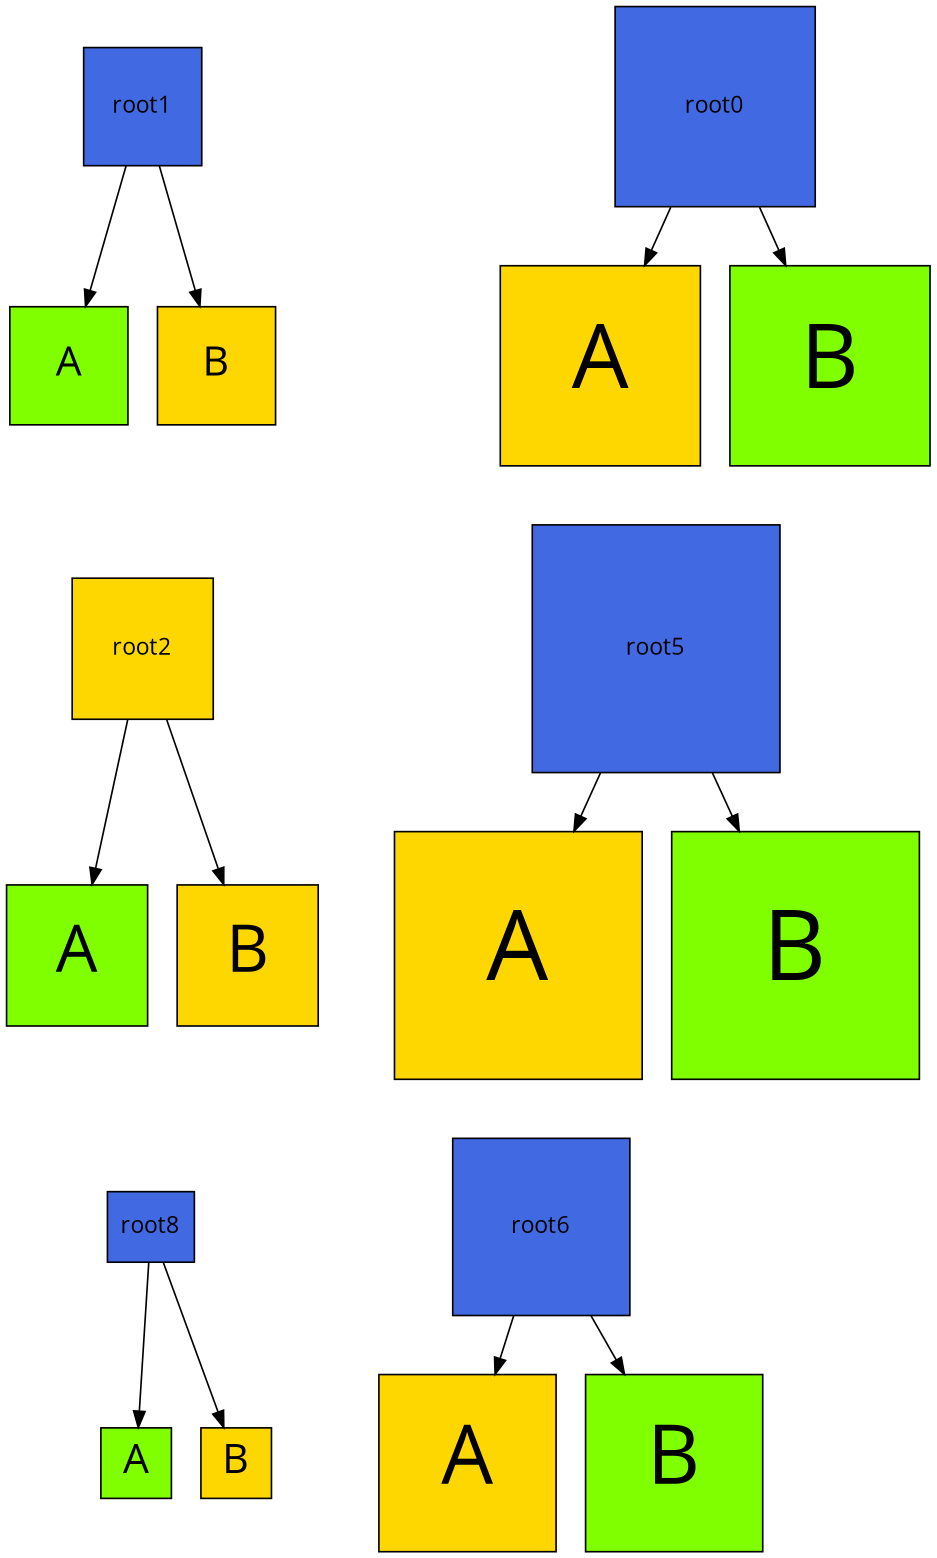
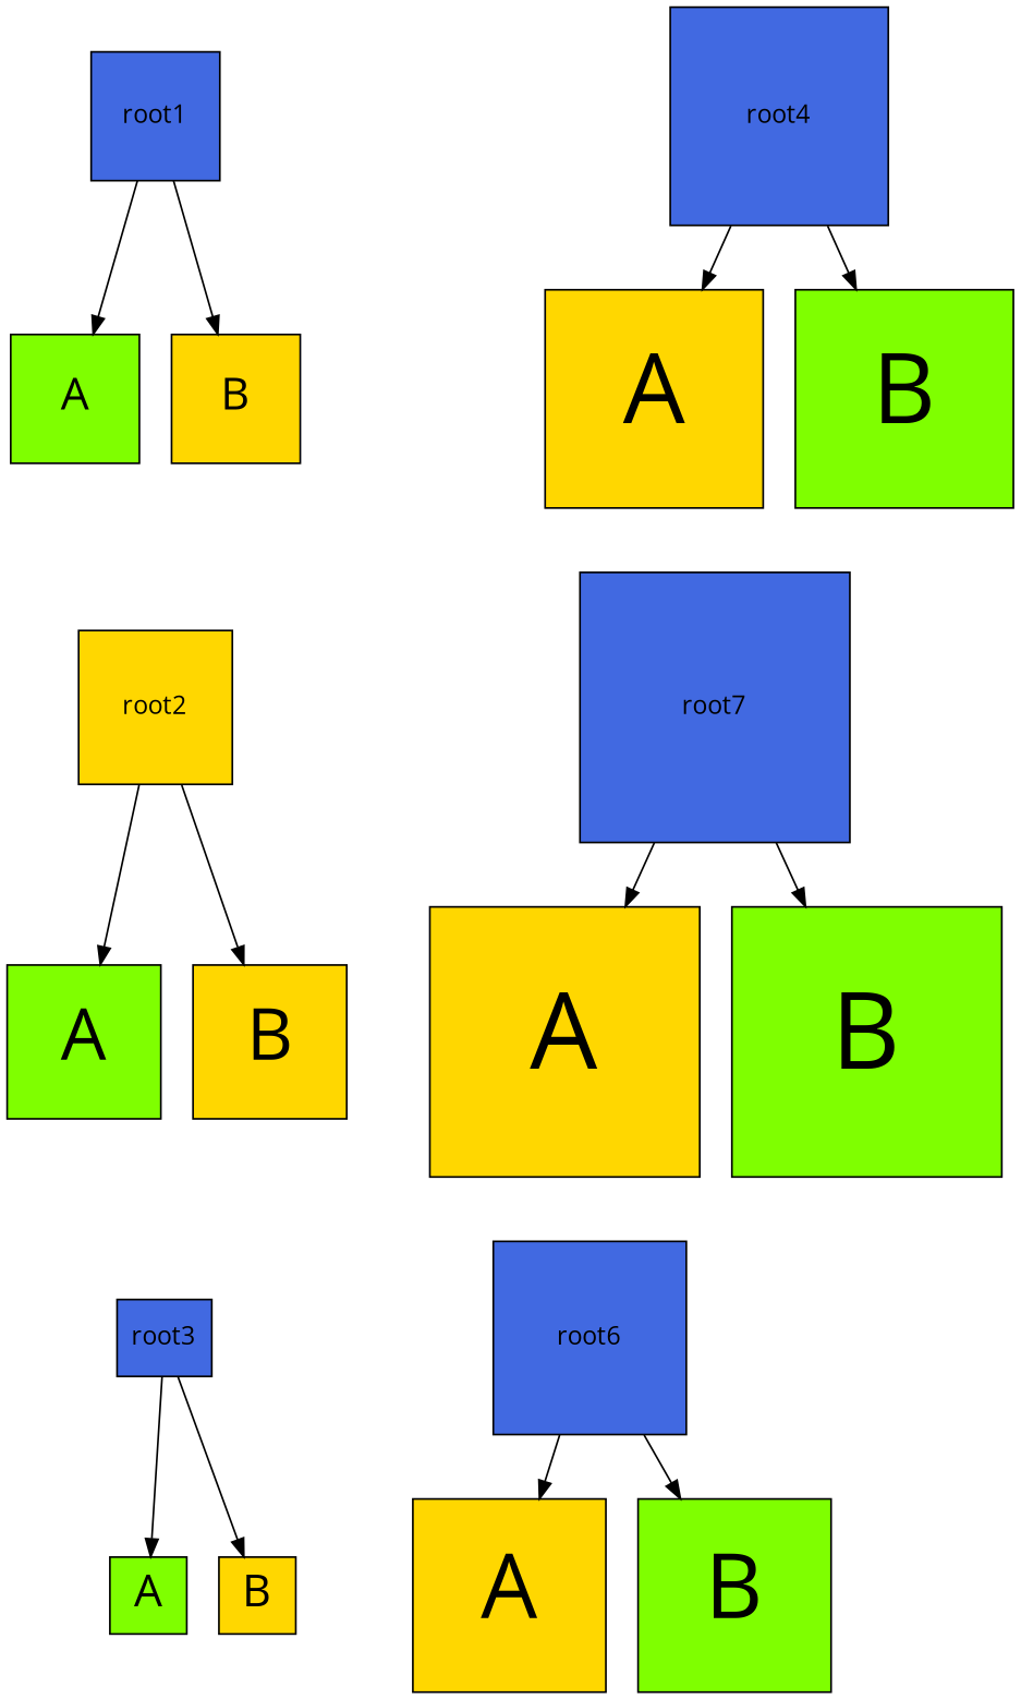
  digraph {
    fontname="Open Sans"
    node [fillcolor=gold fontname="Open Sans" shape=rectangle style=filled]
    edge [fontname="Open Sans"]
    root1 [fillcolor=royalblue height=1 width=1]
    n2 [fillcolor=chartreuse fontsize=25 height=1 label=A width=1]
    n3 [fontsize=25 height=1 label=B width=1]
    root2 [height=1.2 width=1.2]
    n5 [fillcolor=chartreuse fontsize=40 height=1.2 label=A width=1.2]
    n6 [fontsize=40 height=1.2 label=B width=1.2]
-   root3 [fillcolor=royalblue height=0.6 width=0.6 label=root8]
+   root3 [fillcolor=royalblue height=0.6 width=0.6]
    n8 [fillcolor=chartreuse fontsize=25 height=0.6 label=A width=0.6]
    n9 [fontsize=25 height=0.6 label=B width=0.6]
-   root4 [fillcolor=royalblue height=1.7 width=1.7 label=root0]
+   root4 [fillcolor=royalblue height=1.7 width=1.7]
    n11 [fontsize=55 height=1.7 label=A width=1.7]
    n12 [fillcolor=chartreuse fontsize=55 height=1.7 label=B width=1.7]
-   root5 [fillcolor=royalblue height=2.1 width=2.1]
+   root5 [fillcolor=royalblue height=2.1 width=2.1 label=root7]
    n14 [fontsize=60 height=2.1 label=A width=2.1]
    n15 [fillcolor=chartreuse fontsize=60 height=2.1 label=B width=2.1]
    root6 [fillcolor=royalblue height=1.5 width=1.5]
    n17 [fontsize=50 height=1.5 label=A width=1.5]
    n18 [fillcolor=chartreuse fontsize=50 height=1.5 label=B width=1.5]
    subgraph sub_1 {
      rank=same
      root1
    }
    subgraph sub_2 {
      rank=same
      n2
      n3
    }
    subgraph sub_3 {
      rank=same
      root2
    }
    subgraph sub_4 {
      rank=same
      n5
      n6
    }
    subgraph sub_5 {
      rank=same
      root3
    }
    subgraph sub_6 {
      rank=same
      n8
      n9
    }
    root1 -> n2
    root1 -> n3
    n2 -> root2 [style=invis]
    n3 -> root2 [style=invis]
    root2 -> n5
    root2 -> n6
    n5 -> root3 [style=invis]
    n6 -> root3 [style=invis]
    root3 -> n8
    root3 -> n9
    root4 -> n11
    root4 -> n12
    n11 -> root5 [style=invis]
    n12 -> root5 [style=invis]
    root5 -> n14
    root5 -> n15
    n14 -> root6 [style=invis]
    n15 -> root6 [style=invis]
    root6 -> n17
    root6 -> n18
  }
